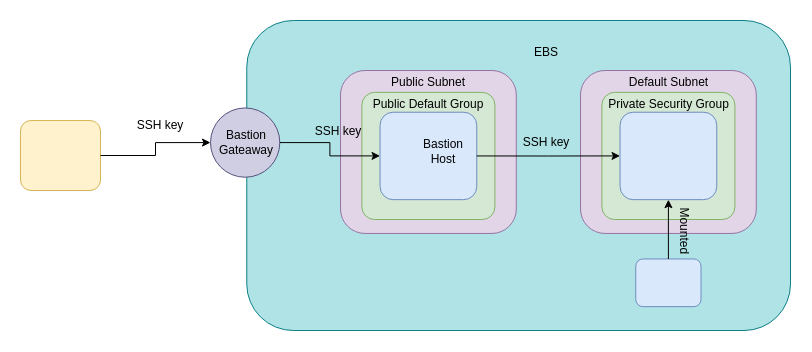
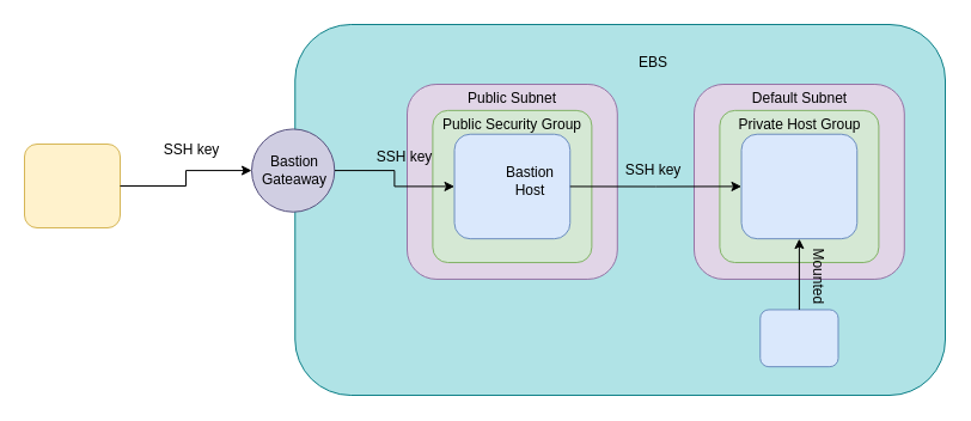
  <mxCell id="0" />
  <mxCell id="1" parent="0" />
  <mxCell id="2" value="" style="group" vertex="1" connectable="0" parent="1"><mxGeometry x="20" y="20" width="770" height="310" as="geometry" /></mxCell>
  <mxCell id="3" value="" style="group" vertex="1" connectable="0" parent="2"><mxGeometry x="190" width="580" height="310" as="geometry" /></mxCell>
  <mxCell id="4" value="" style="rounded=1;whiteSpace=wrap;html=1;fillColor=#b0e3e6;strokeColor=#0e8088;" vertex="1" parent="3"><mxGeometry x="36.27" width="543.73" height="310" as="geometry" /></mxCell>
  <mxCell id="5" value="EBS" style="text;html=1;strokeColor=none;fillColor=none;align=center;verticalAlign=middle;whiteSpace=wrap;rounded=0;" vertex="1" parent="3"><mxGeometry x="311.61" y="19.999" width="48.358" height="23.846" as="geometry" /></mxCell>
  <mxCell id="6" value="" style="group" vertex="1" connectable="0" parent="3"><mxGeometry x="369.998" y="50.001" width="175.798" height="172.883" as="geometry" /></mxCell>
  <mxCell id="7" value="" style="rounded=1;whiteSpace=wrap;html=1;fillColor=#e1d5e7;strokeColor=#9673a6;" vertex="1" parent="6"><mxGeometry width="175.798" height="162.949" as="geometry" /></mxCell>
  <mxCell id="8" value="" style="rounded=1;whiteSpace=wrap;html=1;fillColor=#d5e8d4;strokeColor=#82b366;arcSize=10;" vertex="1" parent="6"><mxGeometry x="21.407" y="21.859" width="132.985" height="127.179" as="geometry" /></mxCell>
  <mxCell id="9" value="" style="rounded=1;whiteSpace=wrap;html=1;fillColor=#dae8fc;strokeColor=#6c8ebf;" vertex="1" parent="6"><mxGeometry x="39.541" y="41.731" width="96.716" height="87.436" as="geometry" /></mxCell>
- <mxCell id="10" value="Private Security Group" style="text;html=1;strokeColor=none;fillColor=none;align=center;verticalAlign=middle;whiteSpace=wrap;rounded=0;" vertex="1" parent="6"><mxGeometry x="23.64" y="21.86" width="128.52" height="23.85" as="geometry" /></mxCell>
+ <mxCell id="10" value="Private Host Group" style="text;html=1;strokeColor=none;fillColor=none;align=center;verticalAlign=middle;whiteSpace=wrap;rounded=0;" vertex="1" parent="6"><mxGeometry x="23.64" y="21.86" width="128.52" height="23.85" as="geometry" /></mxCell>
  <mxCell id="11" value="Default Subnet" style="text;html=1;strokeColor=none;fillColor=none;align=center;verticalAlign=middle;whiteSpace=wrap;rounded=0;" vertex="1" parent="6"><mxGeometry x="43.571" width="88.657" height="23.846" as="geometry" /></mxCell>
  <mxCell id="12" value="Mounted" style="text;html=1;strokeColor=none;fillColor=none;align=center;verticalAlign=middle;whiteSpace=wrap;rounded=0;rotation=90;" vertex="1" parent="6"><mxGeometry x="79.999" y="149.037" width="48.358" height="23.846" as="geometry" /></mxCell>
  <mxCell id="13" value="" style="group" vertex="1" connectable="0" parent="3"><mxGeometry x="129.996" y="50.001" width="175.798" height="162.949" as="geometry" /></mxCell>
  <mxCell id="14" value="" style="rounded=1;whiteSpace=wrap;html=1;fillColor=#e1d5e7;strokeColor=#9673a6;" vertex="1" parent="13"><mxGeometry width="175.798" height="162.949" as="geometry" /></mxCell>
  <mxCell id="15" value="" style="rounded=1;whiteSpace=wrap;html=1;fillColor=#d5e8d4;strokeColor=#82b366;arcSize=10;" vertex="1" parent="13"><mxGeometry x="21.407" y="21.859" width="132.985" height="127.179" as="geometry" /></mxCell>
  <mxCell id="16" value="" style="rounded=1;whiteSpace=wrap;html=1;fillColor=#dae8fc;strokeColor=#6c8ebf;" vertex="1" parent="13"><mxGeometry x="39.541" y="41.731" width="96.716" height="87.436" as="geometry" /></mxCell>
  <mxCell id="17" value="Bastion Host" style="text;html=1;strokeColor=none;fillColor=none;align=center;verticalAlign=middle;whiteSpace=wrap;rounded=0;" vertex="1" parent="13"><mxGeometry x="78.72" y="69.551" width="48.358" height="23.846" as="geometry" /></mxCell>
- <mxCell id="18" value="Public Default Group" style="text;html=1;strokeColor=none;fillColor=none;align=center;verticalAlign=middle;whiteSpace=wrap;rounded=0;" vertex="1" parent="13"><mxGeometry x="27.67" y="21.86" width="120.46" height="23.85" as="geometry" /></mxCell>
+ <mxCell id="18" value="Public Security Group" style="text;html=1;strokeColor=none;fillColor=none;align=center;verticalAlign=middle;whiteSpace=wrap;rounded=0;" vertex="1" parent="13"><mxGeometry x="27.67" y="21.86" width="120.46" height="23.85" as="geometry" /></mxCell>
  <mxCell id="19" value="Public Subnet" style="text;html=1;strokeColor=none;fillColor=none;align=center;verticalAlign=middle;whiteSpace=wrap;rounded=0;" vertex="1" parent="13"><mxGeometry x="45.73" width="84.34" height="23.85" as="geometry" /></mxCell>
  <mxCell id="20" value="SSH key" style="text;html=1;strokeColor=none;fillColor=none;align=center;verticalAlign=middle;whiteSpace=wrap;rounded=0;" vertex="1" parent="13"><mxGeometry x="-32.326" y="45.709" width="60" height="30" as="geometry" /></mxCell>
  <mxCell id="21" value="" style="group" vertex="1" connectable="0" parent="3"><mxGeometry y="87.436" width="72.537" height="69.551" as="geometry" /></mxCell>
  <mxCell id="22" value="" style="ellipse;whiteSpace=wrap;html=1;aspect=fixed;fillColor=#d0cee2;strokeColor=#56517e;" vertex="1" parent="21"><mxGeometry width="69.303" height="69.303" as="geometry" /></mxCell>
  <mxCell id="23" value="Bastion Gateaway" style="text;html=1;strokeColor=none;fillColor=none;align=center;verticalAlign=middle;whiteSpace=wrap;rounded=0;" vertex="1" parent="21"><mxGeometry x="9.067" y="21.735" width="54.403" height="26.082" as="geometry" /></mxCell>
  <mxCell id="24" value="" style="group" vertex="1" connectable="0" parent="3"><mxGeometry x="425.279" y="238.462" width="65.235" height="47.692" as="geometry" /></mxCell>
  <mxCell id="25" value="" style="rounded=1;whiteSpace=wrap;html=1;fillColor=#dae8fc;strokeColor=#6c8ebf;" vertex="1" parent="24"><mxGeometry width="65.235" height="47.692" as="geometry" /></mxCell>
  <mxCell id="26" style="edgeStyle=orthogonalEdgeStyle;rounded=0;orthogonalLoop=1;jettySize=auto;html=1;exitX=0.5;exitY=0;exitDx=0;exitDy=0;entryX=0.5;entryY=1;entryDx=0;entryDy=0;" edge="1" parent="3" source="25" target="9"><mxGeometry relative="1" as="geometry" /></mxCell>
  <mxCell id="27" style="edgeStyle=orthogonalEdgeStyle;rounded=0;orthogonalLoop=1;jettySize=auto;html=1;exitX=1;exitY=0.5;exitDx=0;exitDy=0;" edge="1" parent="3" source="22" target="16"><mxGeometry relative="1" as="geometry" /></mxCell>
  <mxCell id="28" style="edgeStyle=orthogonalEdgeStyle;rounded=0;orthogonalLoop=1;jettySize=auto;html=1;exitX=1;exitY=0.5;exitDx=0;exitDy=0;" edge="1" parent="3" source="16" target="9"><mxGeometry relative="1" as="geometry" /></mxCell>
  <mxCell id="29" value="SSH key" style="text;html=1;strokeColor=none;fillColor=none;align=center;verticalAlign=middle;whiteSpace=wrap;rounded=0;" vertex="1" parent="3"><mxGeometry x="305.79" y="107.21" width="60" height="30" as="geometry" /></mxCell>
  <mxCell id="30" value="" style="group" vertex="1" connectable="0" parent="2"><mxGeometry y="100" width="80" height="70" as="geometry" /></mxCell>
  <mxCell id="31" value="" style="rounded=1;whiteSpace=wrap;html=1;fillColor=#fff2cc;strokeColor=#d6b656;" vertex="1" parent="30"><mxGeometry width="80" height="70" as="geometry" /></mxCell>
  <mxCell id="32" style="edgeStyle=orthogonalEdgeStyle;rounded=0;orthogonalLoop=1;jettySize=auto;html=1;exitX=1;exitY=0.5;exitDx=0;exitDy=0;entryX=0;entryY=0.5;entryDx=0;entryDy=0;" edge="1" parent="2" source="31" target="22"><mxGeometry relative="1" as="geometry" /></mxCell>
  <mxCell id="33" value="SSH key" style="text;html=1;strokeColor=none;fillColor=none;align=center;verticalAlign=middle;whiteSpace=wrap;rounded=0;" vertex="1" parent="2"><mxGeometry x="110" y="90" width="60" height="30" as="geometry" /></mxCell>
